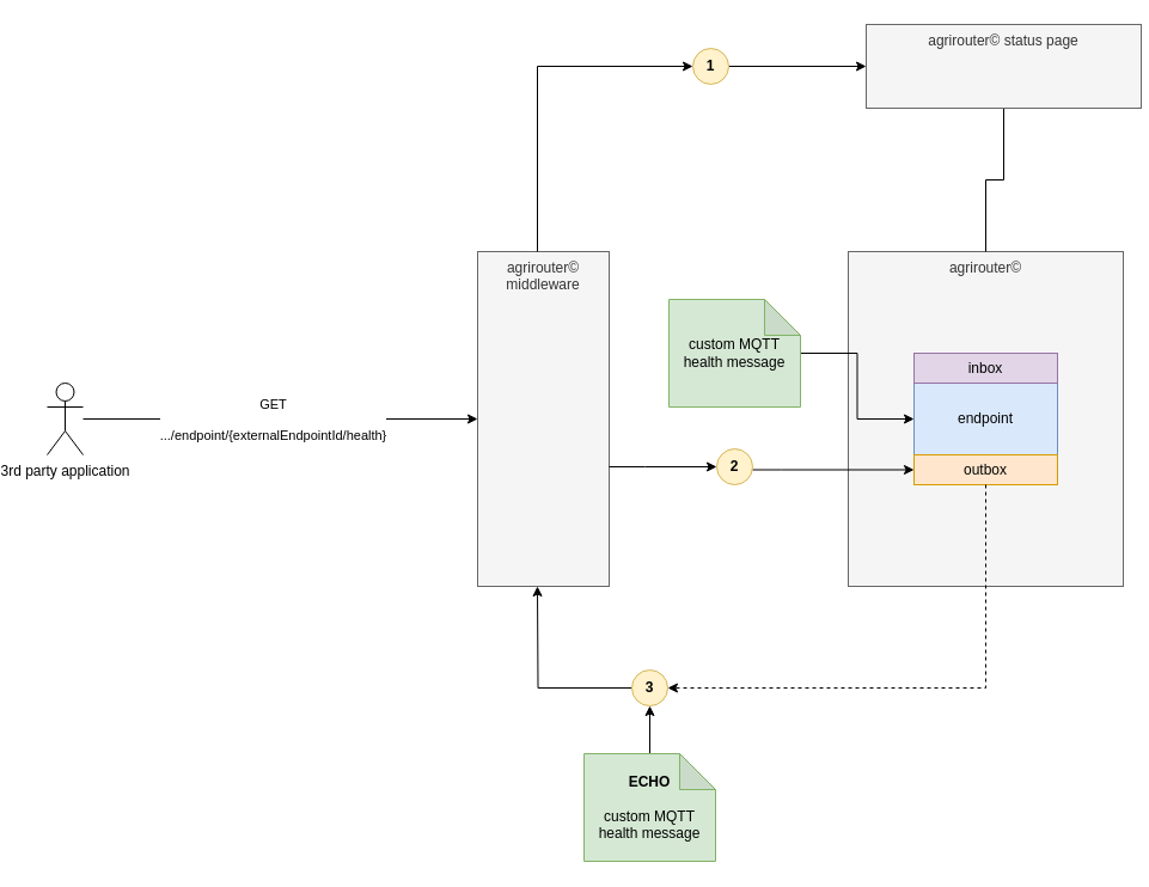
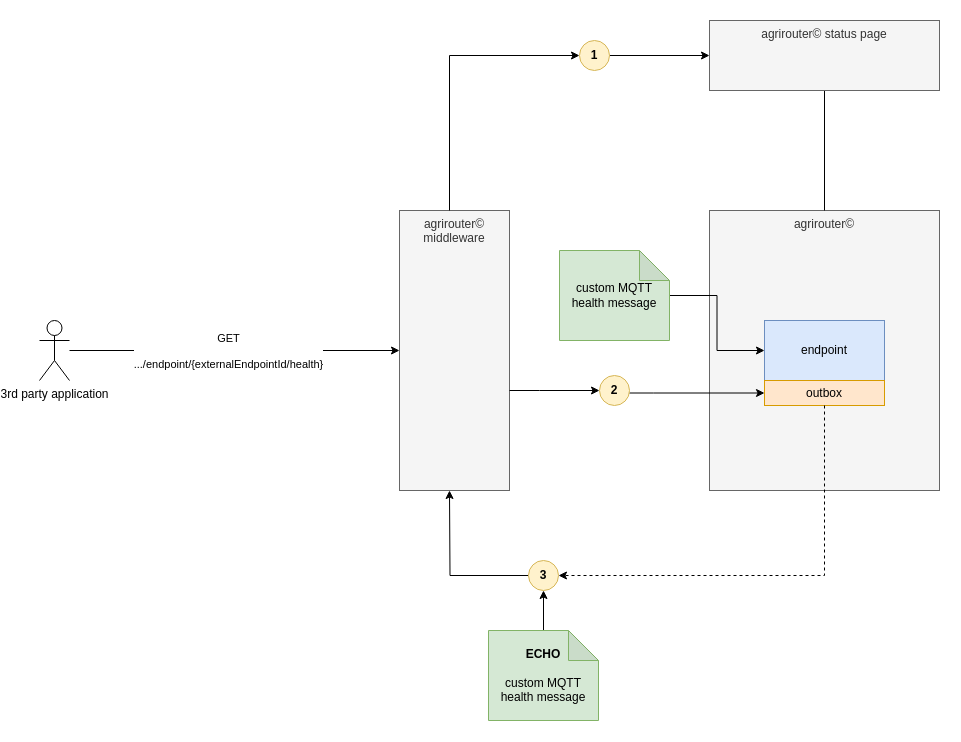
  <mxCell id="0" />
  <mxCell id="1" parent="0" />
  <mxCell id="2" style="edgeStyle=orthogonalEdgeStyle;rounded=0;orthogonalLoop=1;jettySize=auto;html=1;entryX=0;entryY=0.5;entryDx=0;entryDy=0;" edge="1" parent="1" source="20" target="10"><mxGeometry relative="1" as="geometry"><Array as="points" /></mxGeometry></mxCell>
  <mxCell id="3" value="agrirouter© middleware" style="rounded=0;whiteSpace=wrap;html=1;verticalAlign=top;fillColor=#f5f5f5;fontColor=#333333;strokeColor=#666666;" vertex="1" parent="1"><mxGeometry x="380" y="210" width="110" height="280" as="geometry" /></mxCell>
  <mxCell id="4" value="agrirouter©" style="rounded=0;whiteSpace=wrap;html=1;verticalAlign=top;fillColor=#f5f5f5;fontColor=#333333;strokeColor=#666666;" vertex="1" parent="1"><mxGeometry x="690" y="210" width="230" height="280" as="geometry" /></mxCell>
  <mxCell id="5" value="endpoint" style="rounded=0;whiteSpace=wrap;html=1;fillColor=#dae8fc;strokeColor=#6c8ebf;glass=0;" vertex="1" parent="1"><mxGeometry x="745" y="320" width="120" height="60" as="geometry" /></mxCell>
- <mxCell id="6" value="inbox" style="rounded=0;whiteSpace=wrap;html=1;fillColor=#e1d5e7;strokeColor=#9673a6;glass=0;" vertex="1" parent="1"><mxGeometry x="745" y="295" width="120" height="25" as="geometry" /></mxCell>
  <mxCell id="7" style="edgeStyle=orthogonalEdgeStyle;rounded=0;orthogonalLoop=1;jettySize=auto;html=1;" edge="1" parent="1" source="23"><mxGeometry relative="1" as="geometry"><mxPoint x="430" y="490" as="targetPoint" /><Array as="points" /></mxGeometry></mxCell>
  <mxCell id="8" value="outbox" style="rounded=0;whiteSpace=wrap;html=1;fillColor=#ffe6cc;strokeColor=#d79b00;glass=0;" vertex="1" parent="1"><mxGeometry x="745" y="380" width="120" height="25" as="geometry" /></mxCell>
  <mxCell id="9" style="edgeStyle=orthogonalEdgeStyle;rounded=0;orthogonalLoop=1;jettySize=auto;html=1;endArrow=none;" edge="1" parent="1" source="10" target="4"><mxGeometry relative="1" as="geometry" /></mxCell>
- <mxCell id="10" value="agrirouter© status page" style="rounded=0;whiteSpace=wrap;html=1;verticalAlign=top;fillColor=#f5f5f5;fontColor=#333333;strokeColor=#666666;" vertex="1" parent="1"><mxGeometry x="705" y="20" width="230" height="70" as="geometry" /></mxCell>
+ <mxCell id="10" value="agrirouter© status page" style="rounded=0;whiteSpace=wrap;html=1;verticalAlign=top;fillColor=#f5f5f5;fontColor=#333333;strokeColor=#666666;" vertex="1" parent="1"><mxGeometry x="690" y="20" width="230" height="70" as="geometry" /></mxCell>
  <mxCell id="11" style="edgeStyle=orthogonalEdgeStyle;rounded=0;orthogonalLoop=1;jettySize=auto;html=1;entryX=0;entryY=0.5;entryDx=0;entryDy=0;" edge="1" parent="1" source="13" target="3"><mxGeometry relative="1" as="geometry" /></mxCell>
  <mxCell id="12" value="GET &lt;br&gt;&lt;br&gt;.../endpoint/{externalEndpointId/health}" style="edgeLabel;html=1;align=center;verticalAlign=middle;resizable=0;points=[];" vertex="1" connectable="0" parent="11"><mxGeometry x="-0.223" y="-3" relative="1" as="geometry"><mxPoint x="30" y="-3" as="offset" /></mxGeometry></mxCell>
  <mxCell id="13" value="3rd party application" style="shape=umlActor;verticalLabelPosition=bottom;verticalAlign=top;html=1;outlineConnect=0;" vertex="1" parent="1"><mxGeometry x="20" y="320" width="30" height="60" as="geometry" /></mxCell>
  <mxCell id="14" style="edgeStyle=orthogonalEdgeStyle;rounded=0;orthogonalLoop=1;jettySize=auto;html=1;entryX=0;entryY=0.5;entryDx=0;entryDy=0;" edge="1" parent="1" source="22" target="8"><mxGeometry relative="1" as="geometry"><Array as="points"><mxPoint x="634" y="393" /></Array></mxGeometry></mxCell>
  <mxCell id="15" style="edgeStyle=orthogonalEdgeStyle;rounded=0;orthogonalLoop=1;jettySize=auto;html=1;" edge="1" parent="1" source="16" target="5"><mxGeometry relative="1" as="geometry"><mxPoint x="595" y="350" as="targetPoint" /></mxGeometry></mxCell>
  <mxCell id="16" value="custom MQTT health message" style="shape=note;whiteSpace=wrap;html=1;backgroundOutline=1;darkOpacity=0.05;fillColor=#d5e8d4;strokeColor=#82b366;" vertex="1" parent="1"><mxGeometry x="540" y="250" width="110" height="90" as="geometry" /></mxCell>
  <mxCell id="17" style="edgeStyle=orthogonalEdgeStyle;rounded=0;orthogonalLoop=1;jettySize=auto;html=1;entryX=0.5;entryY=1;entryDx=0;entryDy=0;" edge="1" parent="1" source="18" target="23"><mxGeometry relative="1" as="geometry"><mxPoint x="600" y="600" as="targetPoint" /></mxGeometry></mxCell>
  <mxCell id="18" value="&lt;b&gt;ECHO&lt;/b&gt;&lt;br&gt;&lt;br&gt;custom MQTT health message" style="shape=note;whiteSpace=wrap;html=1;backgroundOutline=1;darkOpacity=0.05;fillColor=#d5e8d4;strokeColor=#82b366;" vertex="1" parent="1"><mxGeometry x="469" y="630" width="110" height="90" as="geometry" /></mxCell>
  <mxCell id="19" value="" style="edgeStyle=orthogonalEdgeStyle;rounded=0;orthogonalLoop=1;jettySize=auto;html=1;entryX=0;entryY=0.5;entryDx=0;entryDy=0;" edge="1" parent="1" source="3" target="20"><mxGeometry relative="1" as="geometry"><mxPoint x="430" y="210" as="sourcePoint" /><mxPoint x="690" y="55" as="targetPoint" /><Array as="points"><mxPoint x="430" y="55" /></Array></mxGeometry></mxCell>
  <mxCell id="20" value="1" style="ellipse;whiteSpace=wrap;html=1;aspect=fixed;fillColor=#fff2cc;strokeColor=#d6b656;fontStyle=1" vertex="1" parent="1"><mxGeometry x="560" y="40" width="30" height="30" as="geometry" /></mxCell>
  <mxCell id="21" value="" style="edgeStyle=orthogonalEdgeStyle;rounded=0;orthogonalLoop=1;jettySize=auto;html=1;entryX=0;entryY=0.5;entryDx=0;entryDy=0;" edge="1" parent="1" source="3" target="22"><mxGeometry relative="1" as="geometry"><mxPoint x="490" y="393" as="sourcePoint" /><mxPoint x="745" y="393" as="targetPoint" /><Array as="points"><mxPoint x="520" y="390" /><mxPoint x="520" y="390" /></Array></mxGeometry></mxCell>
  <mxCell id="22" value="2" style="ellipse;whiteSpace=wrap;html=1;aspect=fixed;fillColor=#fff2cc;strokeColor=#d6b656;fontStyle=1" vertex="1" parent="1"><mxGeometry x="580" y="375" width="30" height="30" as="geometry" /></mxCell>
  <mxCell id="23" value="3" style="ellipse;whiteSpace=wrap;html=1;aspect=fixed;fillColor=#fff2cc;strokeColor=#d6b656;fontStyle=1" vertex="1" parent="1"><mxGeometry x="509" y="560" width="30" height="30" as="geometry" /></mxCell>
  <mxCell id="24" style="edgeStyle=orthogonalEdgeStyle;rounded=0;orthogonalLoop=1;jettySize=auto;html=1;entryX=1;entryY=0.5;entryDx=0;entryDy=0;exitX=0.5;exitY=1;exitDx=0;exitDy=0;dashed=1;" edge="1" parent="1" source="8" target="23"><mxGeometry relative="1" as="geometry"><Array as="points"><mxPoint x="805" y="575" /></Array></mxGeometry></mxCell>
